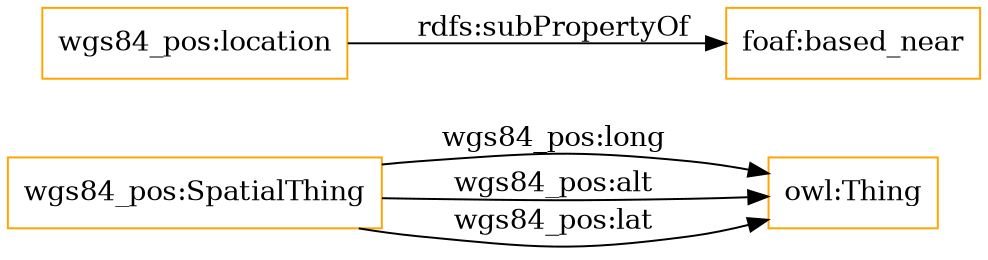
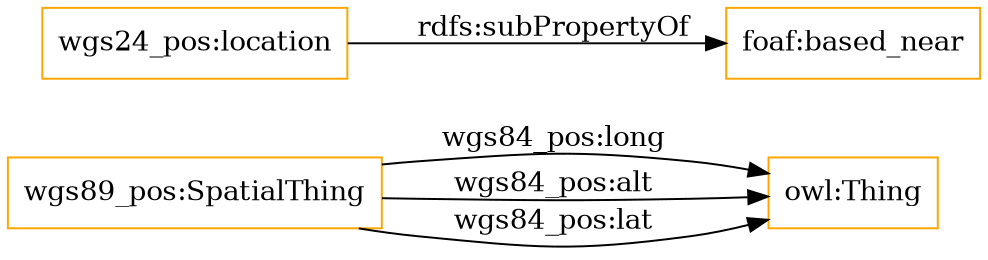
  digraph {
    rankdir=LR
    node [color=orange shape=rectangle]
-   "wgs84_pos:SpatialThing"
+   "wgs84_pos:SpatialThing" [label="wgs89_pos:SpatialThing"]
    "owl:Thing"
-   "wgs84_pos:location"
+   "wgs84_pos:location" [label="wgs24_pos:location"]
    "foaf:based_near"
    "wgs84_pos:SpatialThing" -> "owl:Thing" [label="wgs84_pos:long"]
    "wgs84_pos:SpatialThing" -> "owl:Thing" [label="wgs84_pos:alt"]
    "wgs84_pos:SpatialThing" -> "owl:Thing" [label="wgs84_pos:lat"]
    "wgs84_pos:location" -> "foaf:based_near" [label="rdfs:subPropertyOf"]
  }
